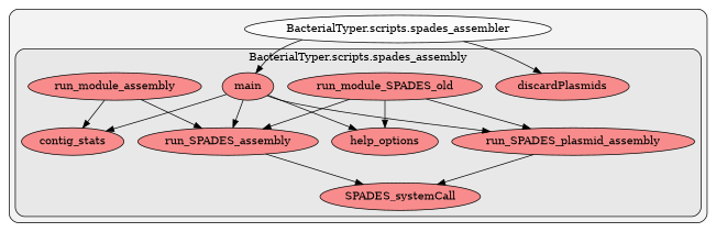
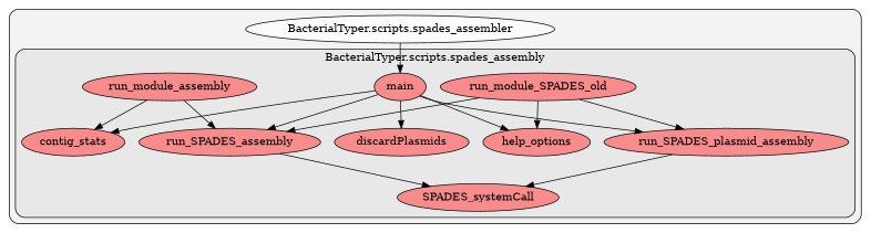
  digraph {
    clusterrank=local
    rankdir=TB
    node [fillcolor="#ff6565b2" fontcolor="#000000" group=0 style=filled]
    edge [color="#000000" style=solid]
    n1 [label=SPADES_systemCall]
    n2 [label=contig_stats]
    n3 [label=discardPlasmids]
    n4 [label=help_options]
    n5 [label=main]
    n6 [label=run_SPADES_assembly]
    n7 [label=run_SPADES_plasmid_assembly]
    n8 [label=run_module_SPADES_old]
    n9 [label=run_module_assembly]
    n10 [fillcolor="#ffffffb2" label="BacterialTyper.scripts.spades_assembler"]
    subgraph cluster_1 {
      fillcolor="#80808018"
      style="filled,rounded"
      n10
      subgraph cluster_2 {
        fillcolor="#80808018"
        label="BacterialTyper.scripts.spades_assembly"
        style="filled,rounded"
        n1
        n2
        n3
        n4
        n5
        n6
        n7
        n8
        n9
      }
    }
    n5 -> n2
-   n10 -> n3
+   n5 -> n3
    n5 -> n4
    n5 -> n6
    n5 -> n7
    n6 -> n1
    n7 -> n1
    n8 -> n4
    n8 -> n6
    n8 -> n7
    n9 -> n2
    n9 -> n6
    n10 -> n5
  }
